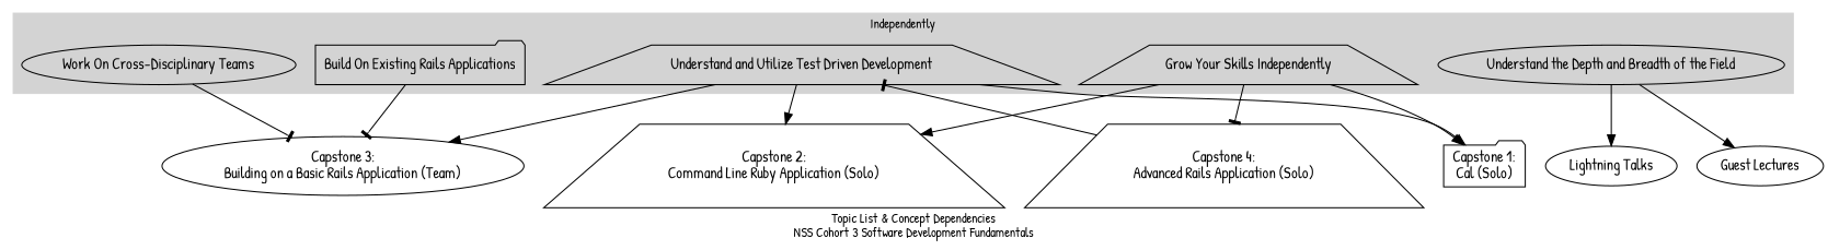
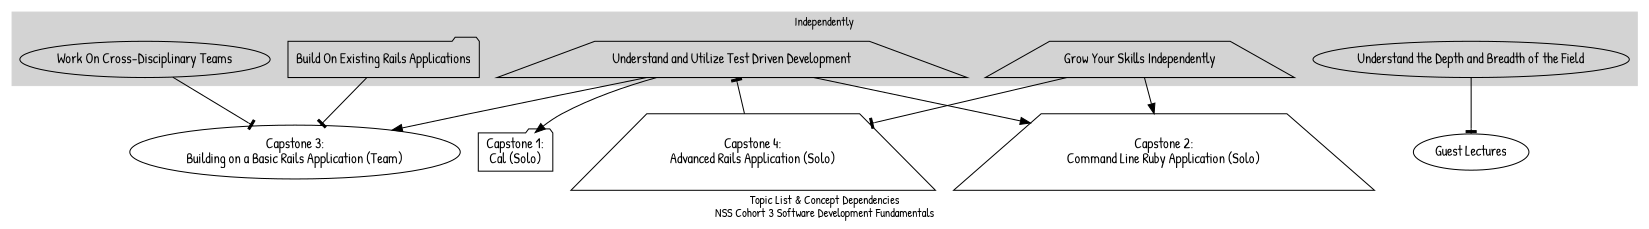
  digraph {
    fontname="Patrick Hand"
    fontsize=12
    label="Topic List & Concept Dependencies\nNSS Cohort 3 Software Development Fundamentals"
    node [fontname="Patrick Hand" shape=ellipse]
    edge [arrowhead=normal fontname="Patrick Hand"]
    n1 [label="Build On Existing Rails Applications" shape=folder]
    n2 [label="Work On Cross-Disciplinary Teams"]
    n3 [label="Grow Your Skills Independently" shape=trapezium]
    n4 [label="Understand the Depth and Breadth of the Field"]
    n5 [label="Understand and Utilize Test Driven Development" shape=trapezium]
    n6 [label="Capstone 3:\nBuilding on a Basic Rails Application (Team)"]
    n7 [label="Capstone 1:\nCal (Solo)" shape=folder]
    n8 [label="Capstone 2:\nCommand Line Ruby Application (Solo)" shape=trapezium]
    n9 [label="Capstone 4:\nAdvanced Rails Application (Solo)" shape=trapezium]
-   n10 [label="Lightning Talks"]
    n11 [label="Guest Lectures"]
    subgraph cluster_1 {
      color=lightgrey
      label=Independently
      style=filled
      n1
      n2
      n3
      n4
      n5
    }
    n1 -> n6 [arrowhead=tee]
    n2 -> n6 [arrowhead=tee]
-   n3 -> n7
    n3 -> n8
    n3 -> n9 [arrowhead=tee]
-   n4 -> n10
-   n4 -> n11
+   n4 -> n11 [arrowhead=tee]
    n5 -> n6
    n5 -> n7
    n5 -> n8
    n9 -> n5 [arrowhead=tee]
  }
